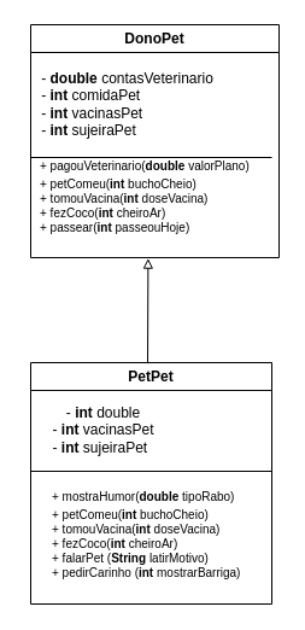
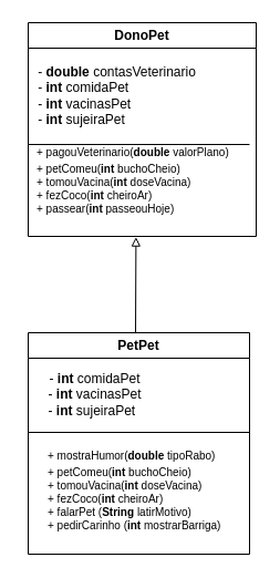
  <mxCell id="0" />
  <mxCell id="1" parent="0" />
  <mxCell id="2" value="DonoPet" style="swimlane;whiteSpace=wrap;html=1;" vertex="1" parent="1"><mxGeometry x="25" y="20" width="206" height="193" as="geometry" /></mxCell>
  <mxCell id="3" value="&lt;font style=&quot;font-size: 10px;&quot;&gt;+&amp;nbsp;pagouVeterinario(&lt;b style=&quot;&quot;&gt;double &lt;/b&gt;valorPlano)&lt;br&gt;+&amp;nbsp;petComeu(&lt;b style=&quot;border-color: var(--border-color);&quot;&gt;int&amp;nbsp;&lt;/b&gt;buchoCheio)&lt;/font&gt;&lt;div style=&quot;font-size: 10px;&quot;&gt;&lt;font style=&quot;font-size: 10px;&quot;&gt;+&lt;span style=&quot;&quot;&gt;&amp;nbsp;tomouVacina(&lt;/span&gt;&lt;b style=&quot;border-color: var(--border-color);&quot;&gt;int&amp;nbsp;&lt;/b&gt;&lt;span style=&quot;&quot;&gt;doseVacina)&lt;/span&gt;&lt;br&gt;&lt;/font&gt;&lt;/div&gt;&lt;div style=&quot;font-size: 10px;&quot;&gt;&lt;font style=&quot;font-size: 10px;&quot;&gt;+&lt;span style=&quot;&quot;&gt;&amp;nbsp;fezCoco(&lt;/span&gt;&lt;b style=&quot;border-color: var(--border-color);&quot;&gt;int&amp;nbsp;&lt;/b&gt;&lt;span style=&quot;&quot;&gt;cheiroAr)&lt;/span&gt;&lt;br&gt;&lt;/font&gt;&lt;/div&gt;&lt;div style=&quot;font-size: 10px;&quot;&gt;&lt;font style=&quot;font-size: 10px;&quot;&gt;+ passear(&lt;b&gt;int&lt;/b&gt; passeouHoje)&lt;/font&gt;&lt;/div&gt;&lt;div style=&quot;font-size: 10px;&quot;&gt;&lt;br&gt;&lt;/div&gt;" style="text;html=1;align=left;verticalAlign=middle;resizable=0;points=[];autosize=1;strokeColor=none;fillColor=none;" vertex="1" parent="2"><mxGeometry x="6" y="103" width="200" height="90" as="geometry" /></mxCell>
  <mxCell id="4" value="" style="endArrow=none;html=1;rounded=0;" edge="1" parent="2"><mxGeometry width="50" height="50" relative="1" as="geometry"><mxPoint y="110" as="sourcePoint" /><mxPoint x="200" y="110" as="targetPoint" /></mxGeometry></mxCell>
  <mxCell id="5" value="PetPet" style="swimlane;whiteSpace=wrap;html=1;" vertex="1" parent="1"><mxGeometry x="25" y="300" width="200" height="200" as="geometry" /></mxCell>
  <mxCell id="6" value="- &lt;b&gt;double&amp;nbsp;&lt;/b&gt;contasVeterinario&lt;br&gt;&lt;div style=&quot;text-align: left;&quot;&gt;- &lt;b&gt;int &lt;/b&gt;comidaPet&lt;/div&gt;&lt;div style=&quot;text-align: left;&quot;&gt;- &lt;b&gt;int &lt;/b&gt;vacinasPet&lt;/div&gt;&lt;div style=&quot;text-align: left;&quot;&gt;- &lt;b&gt;int&lt;/b&gt; sujeiraPet&lt;/div&gt;" style="text;html=1;align=center;verticalAlign=middle;resizable=0;points=[];autosize=1;strokeColor=none;fillColor=none;" vertex="1" parent="1"><mxGeometry x="20" y="51" width="170" height="70" as="geometry" /></mxCell>
  <mxCell id="7" value="&lt;font style=&quot;font-size: 10px;&quot;&gt;+ mostraHumor(&lt;b style=&quot;&quot;&gt;double &lt;/b&gt;tipoRabo)&lt;br&gt;+&amp;nbsp;petComeu(&lt;b style=&quot;border-color: var(--border-color);&quot;&gt;int&amp;nbsp;&lt;/b&gt;buchoCheio)&lt;/font&gt;&lt;div style=&quot;font-size: 10px;&quot;&gt;&lt;font style=&quot;font-size: 10px;&quot;&gt;+&lt;span style=&quot;&quot;&gt;&amp;nbsp;tomouVacina(&lt;/span&gt;&lt;b style=&quot;border-color: var(--border-color);&quot;&gt;int&amp;nbsp;&lt;/b&gt;&lt;span style=&quot;&quot;&gt;doseVacina)&lt;/span&gt;&lt;br&gt;&lt;/font&gt;&lt;/div&gt;&lt;div style=&quot;font-size: 10px;&quot;&gt;&lt;font style=&quot;font-size: 10px;&quot;&gt;+&lt;span style=&quot;&quot;&gt;&amp;nbsp;fezCoco(&lt;/span&gt;&lt;b style=&quot;border-color: var(--border-color);&quot;&gt;int&amp;nbsp;&lt;/b&gt;&lt;span style=&quot;&quot;&gt;cheiroAr)&lt;/span&gt;&lt;br&gt;&lt;/font&gt;&lt;/div&gt;&lt;div style=&quot;font-size: 10px;&quot;&gt;&lt;font style=&quot;font-size: 10px;&quot;&gt;+ falarPet (&lt;b&gt;String &lt;/b&gt;latirMotivo)&lt;/font&gt;&lt;/div&gt;&lt;div style=&quot;font-size: 10px;&quot;&gt;&lt;font style=&quot;font-size: 10px;&quot;&gt;+ pedirCarinho (&lt;b&gt;int &lt;/b&gt;mostrarBarriga)&lt;/font&gt;&lt;/div&gt;&lt;div style=&quot;font-size: 10px;&quot;&gt;&lt;br&gt;&lt;/div&gt;" style="text;html=1;align=left;verticalAlign=middle;resizable=0;points=[];autosize=1;strokeColor=none;fillColor=none;" vertex="1" parent="1"><mxGeometry x="41" y="398" width="180" height="100" as="geometry" /></mxCell>
- <mxCell id="8" value="&lt;span style=&quot;text-align: left; background-color: initial;&quot;&gt;- &lt;/span&gt;&lt;b style=&quot;text-align: left; background-color: initial;&quot;&gt;int &lt;/b&gt;&lt;span style=&quot;text-align: left; background-color: initial;&quot;&gt;double&lt;/span&gt;&lt;br&gt;&lt;div style=&quot;text-align: left;&quot;&gt;- &lt;b&gt;int &lt;/b&gt;vacinasPet&lt;/div&gt;&lt;div style=&quot;text-align: left;&quot;&gt;- &lt;b&gt;int&lt;/b&gt; sujeiraPet&lt;/div&gt;" style="text;html=1;align=center;verticalAlign=middle;resizable=0;points=[];autosize=1;strokeColor=none;fillColor=none;" vertex="1" parent="1"><mxGeometry x="30" y="326" width="110" height="60" as="geometry" /></mxCell>
+ <mxCell id="8" value="&lt;span style=&quot;text-align: left; background-color: initial;&quot;&gt;- &lt;/span&gt;&lt;b style=&quot;text-align: left; background-color: initial;&quot;&gt;int &lt;/b&gt;&lt;span style=&quot;text-align: left; background-color: initial;&quot;&gt;comidaPet&lt;/span&gt;&lt;br&gt;&lt;div style=&quot;text-align: left;&quot;&gt;- &lt;b&gt;int &lt;/b&gt;vacinasPet&lt;/div&gt;&lt;div style=&quot;text-align: left;&quot;&gt;- &lt;b&gt;int&lt;/b&gt; sujeiraPet&lt;/div&gt;" style="text;html=1;align=center;verticalAlign=middle;resizable=0;points=[];autosize=1;strokeColor=none;fillColor=none;" vertex="1" parent="1"><mxGeometry x="30" y="326" width="110" height="60" as="geometry" /></mxCell>
  <mxCell id="9" value="" style="endArrow=none;html=1;rounded=0;" edge="1" parent="1"><mxGeometry width="50" height="50" relative="1" as="geometry"><mxPoint x="25" y="390" as="sourcePoint" /><mxPoint x="225" y="390" as="targetPoint" /></mxGeometry></mxCell>
  <mxCell id="10" value="" style="endArrow=block;html=1;rounded=0;entryX=0.457;entryY=1.007;entryDx=0;entryDy=0;exitX=0.485;exitY=0.003;exitDx=0;exitDy=0;entryPerimeter=0;exitPerimeter=0;endFill=0;" edge="1" parent="1" source="5" target="3"><mxGeometry width="50" height="50" relative="1" as="geometry"><mxPoint x="95" y="310" as="sourcePoint" /><mxPoint x="145" y="260" as="targetPoint" /></mxGeometry></mxCell>
